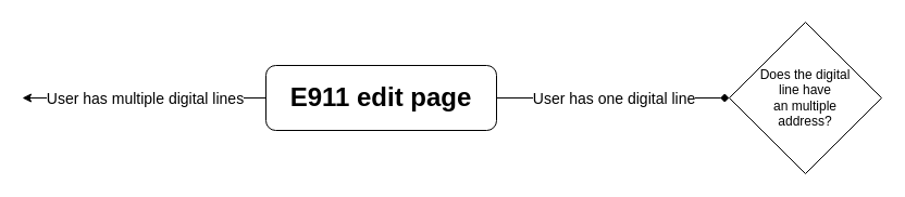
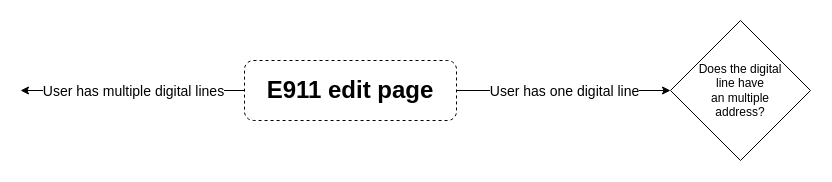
  <mxCell id="0" />
  <mxCell id="1" parent="0" />
- <mxCell id="2" value="&lt;b&gt;&lt;font style=&quot;font-size: 24px&quot;&gt;E911 edit page&lt;/font&gt;&lt;/b&gt;" style="rounded=1;whiteSpace=wrap;html=1;" vertex="1" parent="1"><mxGeometry x="244" y="60" width="212" height="60" as="geometry" /></mxCell>
- <mxCell id="3" value="" style="endArrow=diamond;html=1;exitX=1;exitY=0.5;exitDx=0;exitDy=0;entryX=0;entryY=0.5;entryDx=0;entryDy=0;" edge="1" parent="1" source="2" target="7"><mxGeometry relative="1" as="geometry"><mxPoint x="300" y="330" as="sourcePoint" /><mxPoint x="690" y="90" as="targetPoint" /></mxGeometry></mxCell>
+ <mxCell id="2" value="&lt;b&gt;&lt;font style=&quot;font-size: 24px&quot;&gt;E911 edit page&lt;/font&gt;&lt;/b&gt;" style="rounded=1;whiteSpace=wrap;html=1;dashed=1;" vertex="1" parent="1"><mxGeometry x="244" y="60" width="212" height="60" as="geometry" /></mxCell>
+ <mxCell id="3" value="" style="endArrow=classic;html=1;exitX=1;exitY=0.5;exitDx=0;exitDy=0;entryX=0;entryY=0.5;entryDx=0;entryDy=0;" edge="1" parent="1" source="2" target="7"><mxGeometry relative="1" as="geometry"><mxPoint x="300" y="330" as="sourcePoint" /><mxPoint x="690" y="90" as="targetPoint" /></mxGeometry></mxCell>
  <mxCell id="4" value="&lt;font style=&quot;font-size: 14px&quot;&gt;User has one digital line&lt;/font&gt;" style="edgeLabel;resizable=0;html=1;align=center;verticalAlign=middle;" connectable="0" vertex="1" parent="3"><mxGeometry relative="1" as="geometry" /></mxCell>
  <mxCell id="5" value="" style="endArrow=classic;html=1;exitX=0;exitY=0.5;exitDx=0;exitDy=0;" edge="1" parent="1" source="2"><mxGeometry relative="1" as="geometry"><mxPoint x="200" y="140" as="sourcePoint" /><mxPoint x="20" y="90" as="targetPoint" /></mxGeometry></mxCell>
  <mxCell id="6" value="&lt;font style=&quot;font-size: 14px&quot;&gt;User has multiple digital lines&lt;/font&gt;" style="edgeLabel;resizable=0;html=1;align=center;verticalAlign=middle;" connectable="0" vertex="1" parent="5"><mxGeometry relative="1" as="geometry" /></mxCell>
  <mxCell id="7" value="Does the digital&lt;br&gt;line have&lt;br&gt;an multiple&lt;br&gt;address?" style="rhombus;whiteSpace=wrap;html=1;" vertex="1" parent="1"><mxGeometry x="670" y="20" width="140" height="140" as="geometry" /></mxCell>
